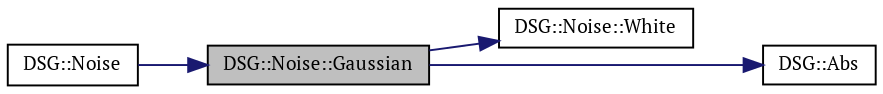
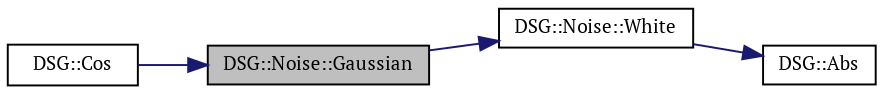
  digraph {
    fontname="PT Serif"
    rankdir=LR
    node [color=black fillcolor=white fontname="PT Serif" fontsize=10 shape=record style=filled]
    edge [color=midnightblue fontname="PT Serif" fontsize=10 labelfontname=Helvetica labelfontsize=10 style=solid]
    n1 [fillcolor=grey75 fontcolor=black height=0.2 label="DSG::Noise::Gaussian" width=0.4]
    n2 [height=0.2 label="DSG::Noise::White" width=0.4]
    n3 [height=0.2 label="DSG::Abs" width=0.4]
-   n4 [height=0.2 label="DSG::Noise" width=0.4]
+   n4 [height=0.2 label="DSG::Cos" width=0.4]
    n1 -> n2
-   n1 -> n3
+   n2 -> n3
    n4 -> n1
  }
